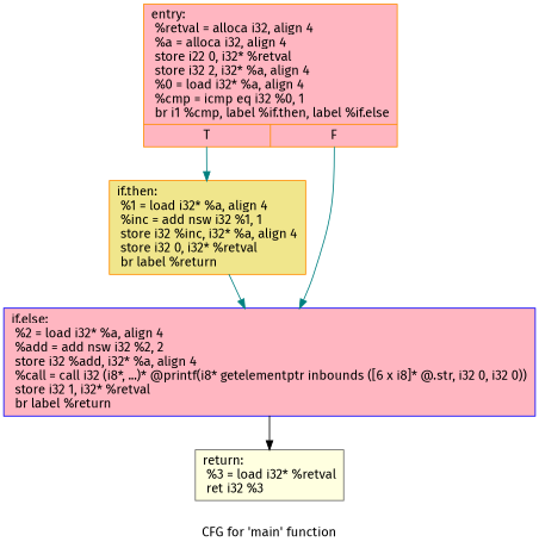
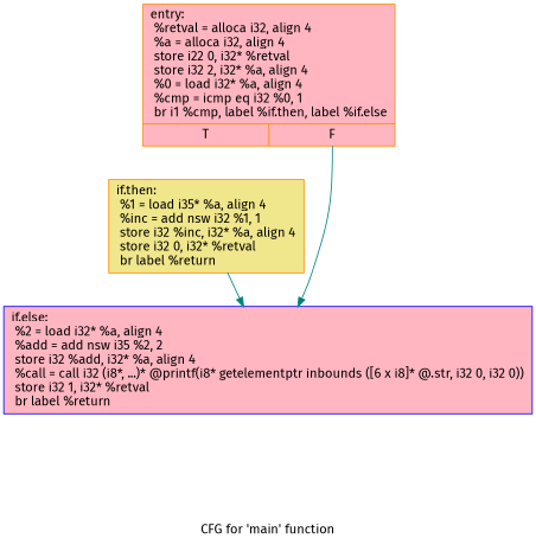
  digraph {
    fontname="Fira Sans"
    label="CFG for 'main' function"
    node [color=darkorange fillcolor=lightpink fontname="Fira Sans" shape=record style=filled]
    edge [color=teal fontname="Fira Sans"]
    n1 [label="{entry:\l  %retval = alloca i32, align 4\l  %a = alloca i32, align 4\l  store i22 0, i32* %retval\l  store i32 2, i32* %a, align 4\l  %0 = load i32* %a, align 4\l  %cmp = icmp eq i32 %0, 1\l  br i1 %cmp, label %if.then, label %if.else\l|{<s0>T|<s1>F}}"]
-   n2 [fillcolor=khaki label="{if.then:                                          \l  %1 = load i32* %a, align 4\l  %inc = add nsw i32 %1, 1\l  store i32 %inc, i32* %a, align 4\l  store i32 0, i32* %retval\l  br label %return\l}"]
-   n3 [color=blue label="{if.else:                                          \l  %2 = load i32* %a, align 4\l  %add = add nsw i32 %2, 2\l  store i32 %add, i32* %a, align 4\l  %call = call i32 (i8*, ...)* @printf(i8* getelementptr inbounds ([6 x i8]* @.str, i32 0, i32 0))\l  store i32 1, i32* %retval\l  br label %return\l}"]
-   n4 [color=gray40 fillcolor=lightyellow label="{return:                                           \l  %3 = load i32* %retval\l  ret i32 %3\l}"]
-   n1 -> n2 [tailport=s0]
+   n2 [fillcolor=khaki label="{if.then:                                          \l  %1 = load i35* %a, align 4\l  %inc = add nsw i32 %1, 1\l  store i32 %inc, i32* %a, align 4\l  store i32 0, i32* %retval\l  br label %return\l}"]
+   n3 [color=blue label="{if.else:                                          \l  %2 = load i32* %a, align 4\l  %add = add nsw i35 %2, 2\l  store i32 %add, i32* %a, align 4\l  %call = call i32 (i8*, ...)* @printf(i8* getelementptr inbounds ([6 x i8]* @.str, i32 0, i32 0))\l  store i32 1, i32* %retval\l  br label %return\l}"]
    n1 -> n3 [tailport=s1]
    n2 -> n3
-   n3 -> n4 [color=black]
  }
